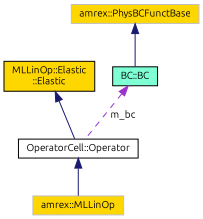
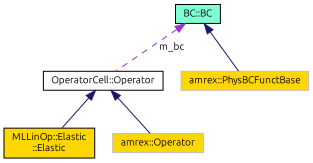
  digraph {
    fontname=Ubuntu
    node [color=black fillcolor=gold fontname=Ubuntu fontsize=10 shape=record style=filled]
    edge [color=midnightblue dir=back fontname=Ubuntu fontsize=10 labelfontname=Helvetica labelfontsize=10 style=solid]
    n1 [fontcolor=black height=0.2 label="MLLinOp::Elastic\l::Elastic" width=0.4]
    n2 [fillcolor=white height=0.2 label="OperatorCell::Operator" width=0.4]
-   n3 [color=grey75 height=0.2 label="amrex::MLLinOp" width=0.4]
+   n3 [color=grey75 height=0.2 label="amrex::Operator" width=0.4]
    n4 [fillcolor=aquamarine height=0.2 label="BC::BC" width=0.4]
    n5 [color=grey75 height=0.2 label="amrex::PhysBCFunctBase" width=0.4]
-   n1 -> n2
+   n2 -> n1
    n2 -> n3
    n4 -> n2 [color=darkorchid3 label=" m_bc" style=dashed]
-   n5 -> n4
+   n4 -> n5
  }
